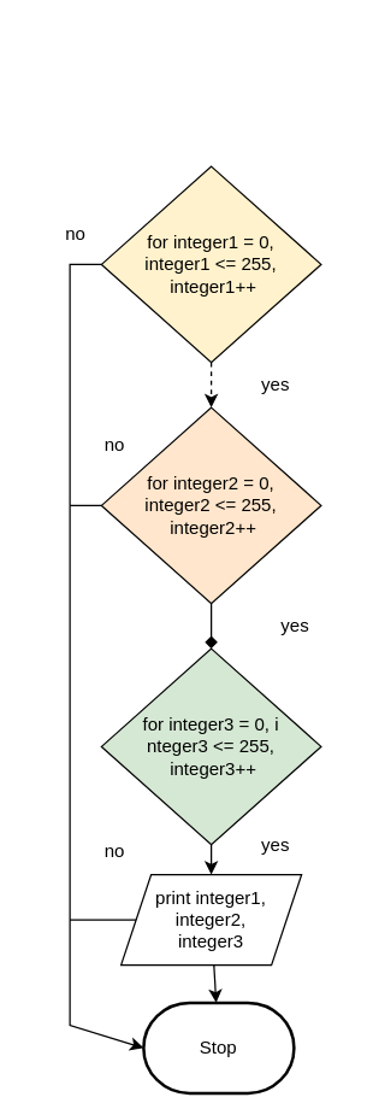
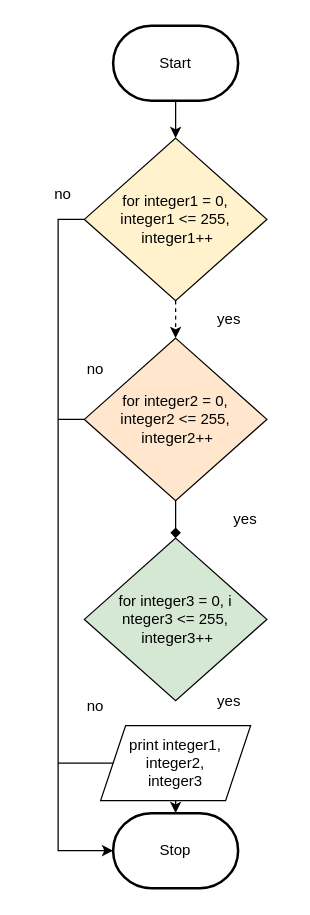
  <mxCell id="0" />
  <mxCell id="1" parent="0" />
- <mxCell id="4" value="Stop" style="strokeWidth=2;html=1;shape=mxgraph.flowchart.terminator;whiteSpace=wrap;rounded=1;" parent="1" vertex="1"><mxGeometry x="95" y="665" width="100" height="60" as="geometry" /></mxCell>
+ <mxCell id="2" value="" style="edgeStyle=none;html=1;" edge="1" parent="1" source="3" target="7"><mxGeometry relative="1" as="geometry" /></mxCell>
+ <mxCell id="3" value="Start" style="strokeWidth=2;html=1;shape=mxgraph.flowchart.terminator;whiteSpace=wrap;" parent="1" vertex="1"><mxGeometry x="90" y="20" width="100" height="60" as="geometry" /></mxCell>
+ <mxCell id="4" value="Stop" style="strokeWidth=2;html=1;shape=mxgraph.flowchart.terminator;whiteSpace=wrap;rounded=1;" parent="1" vertex="1"><mxGeometry x="90" y="650" width="100" height="60" as="geometry" /></mxCell>
  <mxCell id="5" style="edgeStyle=none;html=1;entryX=0.5;entryY=0;entryDx=0;entryDy=0;dashed=1;" edge="1" parent="1" source="7" target="10"><mxGeometry relative="1" as="geometry" /></mxCell>
  <mxCell id="6" style="edgeStyle=none;html=1;fontSize=12;entryX=0;entryY=0.5;entryDx=0;entryDy=0;entryPerimeter=0;rounded=0;" edge="1" parent="1" source="7" target="4"><mxGeometry relative="1" as="geometry"><mxPoint x="-104" y="430" as="targetPoint" /><Array as="points"><mxPoint x="46" y="175" /><mxPoint x="46" y="680" /></Array></mxGeometry></mxCell>
  <mxCell id="7" value="for integer1&amp;nbsp;= 0, &lt;br&gt;integer1 &amp;lt;= 255,&lt;br&gt;&amp;nbsp;integer1++" style="rhombus;whiteSpace=wrap;html=1;fillColor=#fff2cc;" parent="1" vertex="1"><mxGeometry x="67" y="110" width="146" height="130" as="geometry" /></mxCell>
  <mxCell id="8" value="" style="edgeStyle=none;html=1;endArrow=diamond;" edge="1" parent="1" source="10" target="13"><mxGeometry relative="1" as="geometry" /></mxCell>
  <mxCell id="9" style="edgeStyle=none;rounded=0;html=1;fontSize=12;endArrow=none;endFill=0;" edge="1" parent="1" source="10"><mxGeometry relative="1" as="geometry"><mxPoint x="46" y="335" as="targetPoint" /></mxGeometry></mxCell>
  <mxCell id="10" value="for integer2 = 0, &lt;br&gt;integer2 &amp;lt;= 255,&lt;br&gt;&amp;nbsp;integer2++" style="rhombus;whiteSpace=wrap;html=1;fillColor=#ffe6cc;" vertex="1" parent="1"><mxGeometry x="67" y="270" width="146" height="130" as="geometry" /></mxCell>
  <mxCell id="11" value="" style="edgeStyle=none;html=1;startArrow=none;" edge="1" parent="1" source="15" target="4"><mxGeometry relative="1" as="geometry" /></mxCell>
- <mxCell id="12" value="" style="edgeStyle=none;html=1;fontSize=8;" edge="1" parent="1" source="13" target="15"><mxGeometry relative="1" as="geometry" /></mxCell>
  <mxCell id="13" value="for integer3&amp;nbsp;= 0, i&lt;br&gt;nteger3 &amp;lt;= 255,&lt;br&gt;&amp;nbsp;integer3++" style="rhombus;whiteSpace=wrap;html=1;fillColor=#d5e8d4;" vertex="1" parent="1"><mxGeometry x="67" y="430" width="146" height="130" as="geometry" /></mxCell>
  <mxCell id="14" style="edgeStyle=none;rounded=0;html=1;fontSize=12;endArrow=none;endFill=0;" edge="1" parent="1" source="15"><mxGeometry relative="1" as="geometry"><mxPoint x="46" y="610" as="targetPoint" /></mxGeometry></mxCell>
  <mxCell id="15" value="&lt;font style=&quot;font-size: 12px&quot;&gt;print integer1, integer2, &lt;br&gt;integer3&lt;/font&gt;" style="shape=parallelogram;perimeter=parallelogramPerimeter;whiteSpace=wrap;html=1;fixedSize=1;fontSize=8;" vertex="1" parent="1"><mxGeometry x="80" y="580" width="120" height="60" as="geometry" /></mxCell>
  <mxCell id="16" value="yes" style="text;html=1;strokeColor=none;fillColor=none;align=center;verticalAlign=middle;whiteSpace=wrap;rounded=0;fontSize=12;" vertex="1" parent="1"><mxGeometry x="166" y="400" width="60" height="30" as="geometry" /></mxCell>
  <mxCell id="17" value="yes" style="text;html=1;strokeColor=none;fillColor=none;align=center;verticalAlign=middle;whiteSpace=wrap;rounded=0;fontSize=12;" vertex="1" parent="1"><mxGeometry x="153" y="240" width="60" height="30" as="geometry" /></mxCell>
  <mxCell id="18" value="yes" style="text;html=1;strokeColor=none;fillColor=none;align=center;verticalAlign=middle;whiteSpace=wrap;rounded=0;fontSize=12;" vertex="1" parent="1"><mxGeometry x="153" y="546" width="60" height="30" as="geometry" /></mxCell>
  <mxCell id="19" value="no" style="text;html=1;strokeColor=none;fillColor=none;align=center;verticalAlign=middle;whiteSpace=wrap;rounded=0;fontSize=12;" vertex="1" parent="1"><mxGeometry x="46" y="550" width="60" height="30" as="geometry" /></mxCell>
  <mxCell id="20" value="no" style="text;html=1;strokeColor=none;fillColor=none;align=center;verticalAlign=middle;whiteSpace=wrap;rounded=0;fontSize=12;" vertex="1" parent="1"><mxGeometry x="46" y="280" width="60" height="30" as="geometry" /></mxCell>
  <mxCell id="21" value="no" style="text;html=1;strokeColor=none;fillColor=none;align=center;verticalAlign=middle;whiteSpace=wrap;rounded=0;fontSize=12;" vertex="1" parent="1"><mxGeometry x="20" y="140" width="60" height="30" as="geometry" /></mxCell>
